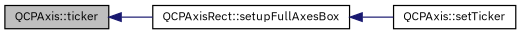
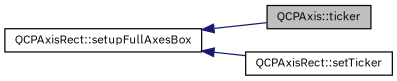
  digraph {
    fontname="IBM Plex Sans"
    rankdir=LR
    node [color=black fillcolor=white fontname="IBM Plex Sans" fontsize=10 shape=record style=filled]
    edge [color=midnightblue dir=back fontname="IBM Plex Sans" fontsize=10 labelfontname=Helvetica labelfontsize=10 style=solid]
    n1 [fillcolor=grey75 fontcolor=black height=0.2 label="QCPAxis::ticker" width=0.4]
    n2 [height=0.2 label="QCPAxisRect::setupFullAxesBox" width=0.4]
-   n3 [height=0.2 label="QCPAxis::setTicker" width=0.4]
-   n1 -> n2
+   n3 [height=0.2 label="QCPAxisRect::setTicker" width=0.4]
+   n2 -> n1
    n2 -> n3
  }
